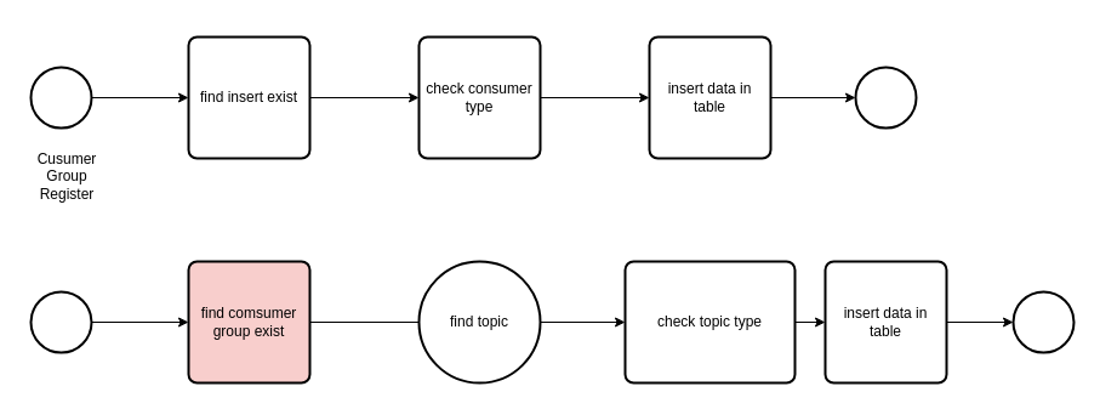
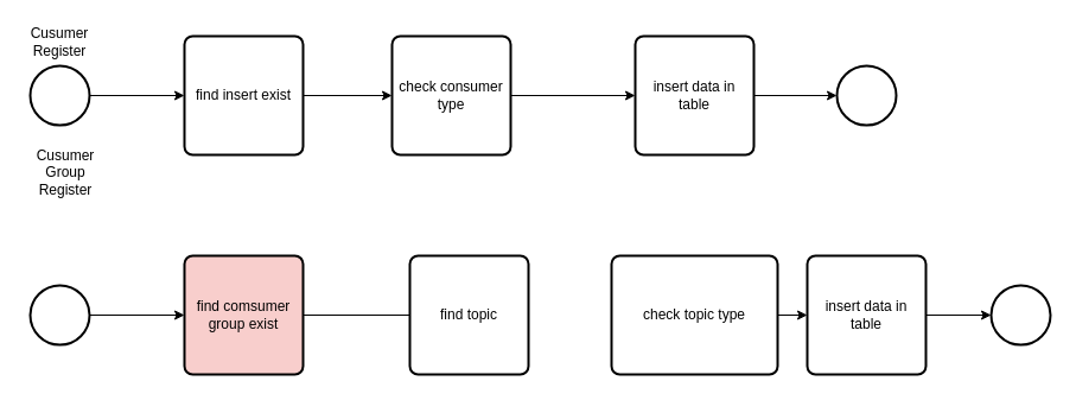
  <mxCell id="0" />
  <mxCell id="1" parent="0" />
  <mxCell id="2" style="edgeStyle=orthogonalEdgeStyle;rounded=0;orthogonalLoop=1;jettySize=auto;html=1;entryX=0;entryY=0.5;entryDx=0;entryDy=0;" parent="1" source="3" target="5" edge="1"><mxGeometry relative="1" as="geometry" /></mxCell>
  <mxCell id="3" value="" style="strokeWidth=2;html=1;shape=mxgraph.flowchart.start_2;whiteSpace=wrap;" parent="1" vertex="1"><mxGeometry x="25" y="55" width="50" height="50" as="geometry" /></mxCell>
  <mxCell id="4" style="edgeStyle=orthogonalEdgeStyle;rounded=0;orthogonalLoop=1;jettySize=auto;html=1;entryX=0;entryY=0.5;entryDx=0;entryDy=0;" parent="1" source="5" target="7" edge="1"><mxGeometry relative="1" as="geometry" /></mxCell>
  <mxCell id="5" value="find insert exist" style="rounded=1;whiteSpace=wrap;html=1;absoluteArcSize=1;arcSize=14;strokeWidth=2;" parent="1" vertex="1"><mxGeometry x="155" y="30" width="100" height="100" as="geometry" /></mxCell>
  <mxCell id="6" style="edgeStyle=orthogonalEdgeStyle;rounded=0;orthogonalLoop=1;jettySize=auto;html=1;entryX=0;entryY=0.5;entryDx=0;entryDy=0;" parent="1" source="7" target="9" edge="1"><mxGeometry relative="1" as="geometry" /></mxCell>
- <mxCell id="7" value="check consumer type" style="rounded=1;whiteSpace=wrap;html=1;absoluteArcSize=1;arcSize=14;strokeWidth=2;" parent="1" vertex="1"><mxGeometry x="345" y="30" width="100" height="100" as="geometry" /></mxCell>
+ <mxCell id="7" value="check consumer type" style="rounded=1;whiteSpace=wrap;html=1;absoluteArcSize=1;arcSize=14;strokeWidth=2;" parent="1" vertex="1"><mxGeometry x="330" y="30" width="100" height="100" as="geometry" /></mxCell>
  <mxCell id="8" style="edgeStyle=orthogonalEdgeStyle;rounded=0;orthogonalLoop=1;jettySize=auto;html=1;entryX=0;entryY=0.5;entryDx=0;entryDy=0;entryPerimeter=0;" parent="1" source="9" target="10" edge="1"><mxGeometry relative="1" as="geometry" /></mxCell>
  <mxCell id="9" value="insert data in table" style="rounded=1;whiteSpace=wrap;html=1;absoluteArcSize=1;arcSize=14;strokeWidth=2;" parent="1" vertex="1"><mxGeometry x="535" y="30" width="100" height="100" as="geometry" /></mxCell>
  <mxCell id="10" value="" style="strokeWidth=2;html=1;shape=mxgraph.flowchart.start_2;whiteSpace=wrap;" parent="1" vertex="1"><mxGeometry x="705" y="55" width="50" height="50" as="geometry" /></mxCell>
  <mxCell id="11" value="" style="edgeStyle=orthogonalEdgeStyle;rounded=0;orthogonalLoop=1;jettySize=auto;html=1;entryX=0;entryY=0.5;entryDx=0;entryDy=0;" parent="1" source="12" target="16" edge="1"><mxGeometry relative="1" as="geometry"><mxPoint x="120" y="265" as="targetPoint" /></mxGeometry></mxCell>
  <mxCell id="12" value="" style="strokeWidth=2;html=1;shape=mxgraph.flowchart.start_2;whiteSpace=wrap;" parent="1" vertex="1"><mxGeometry x="25" y="240" width="50" height="50" as="geometry" /></mxCell>
+ <mxCell id="13" value="Cusumer Register" style="text;html=1;strokeColor=none;fillColor=none;align=center;verticalAlign=middle;whiteSpace=wrap;rounded=0;" parent="1" vertex="1"><mxGeometry x="20" y="20" width="60" height="30" as="geometry" /></mxCell>
  <mxCell id="14" value="Cusumer Group Register" style="text;html=1;strokeColor=none;fillColor=none;align=center;verticalAlign=middle;whiteSpace=wrap;rounded=0;" parent="1" vertex="1"><mxGeometry x="25" y="130" width="60" height="30" as="geometry" /></mxCell>
  <mxCell id="15" style="edgeStyle=orthogonalEdgeStyle;rounded=0;orthogonalLoop=1;jettySize=auto;html=1;exitX=1;exitY=0.5;exitDx=0;exitDy=0;entryX=0;entryY=0.5;entryDx=0;entryDy=0;endArrow=none;" edge="1" parent="1" source="16" target="18"><mxGeometry relative="1" as="geometry" /></mxCell>
  <mxCell id="16" value="find comsumer group exist" style="rounded=1;whiteSpace=wrap;html=1;absoluteArcSize=1;arcSize=14;strokeWidth=2;fillColor=#f8cecc;" parent="1" vertex="1"><mxGeometry x="155" y="215" width="100" height="100" as="geometry" /></mxCell>
- <mxCell id="17" style="edgeStyle=orthogonalEdgeStyle;rounded=0;orthogonalLoop=1;jettySize=auto;html=1;exitX=1;exitY=0.5;exitDx=0;exitDy=0;" edge="1" parent="1" source="18" target="20"><mxGeometry relative="1" as="geometry" /></mxCell>
- <mxCell id="18" value="find topic" style="ellipse;whiteSpace=wrap;html=1;absoluteArcSize=1;arcSize=14;strokeWidth=2;" parent="1" vertex="1"><mxGeometry x="345" y="215" width="100" height="100" as="geometry" /></mxCell>
+ <mxCell id="18" value="find topic" style="rounded=1;whiteSpace=wrap;html=1;absoluteArcSize=1;arcSize=14;strokeWidth=2;" parent="1" vertex="1"><mxGeometry x="345" y="215" width="100" height="100" as="geometry" /></mxCell>
  <mxCell id="19" style="edgeStyle=orthogonalEdgeStyle;rounded=0;orthogonalLoop=1;jettySize=auto;html=1;exitX=1;exitY=0.5;exitDx=0;exitDy=0;entryX=0;entryY=0.5;entryDx=0;entryDy=0;" edge="1" parent="1" source="20" target="22"><mxGeometry relative="1" as="geometry" /></mxCell>
  <mxCell id="20" value="check topic type" style="rounded=1;whiteSpace=wrap;html=1;absoluteArcSize=1;arcSize=14;strokeWidth=2;" vertex="1" parent="1"><mxGeometry x="515" y="215" width="140" height="100" as="geometry" /></mxCell>
  <mxCell id="21" style="edgeStyle=orthogonalEdgeStyle;rounded=0;orthogonalLoop=1;jettySize=auto;html=1;entryX=0;entryY=0.5;entryDx=0;entryDy=0;entryPerimeter=0;" edge="1" parent="1" source="22" target="23"><mxGeometry relative="1" as="geometry" /></mxCell>
  <mxCell id="22" value="insert data in table" style="rounded=1;whiteSpace=wrap;html=1;absoluteArcSize=1;arcSize=14;strokeWidth=2;" vertex="1" parent="1"><mxGeometry x="680" y="215" width="100" height="100" as="geometry" /></mxCell>
  <mxCell id="23" value="" style="strokeWidth=2;html=1;shape=mxgraph.flowchart.start_2;whiteSpace=wrap;" vertex="1" parent="1"><mxGeometry x="835" y="240" width="50" height="50" as="geometry" /></mxCell>
